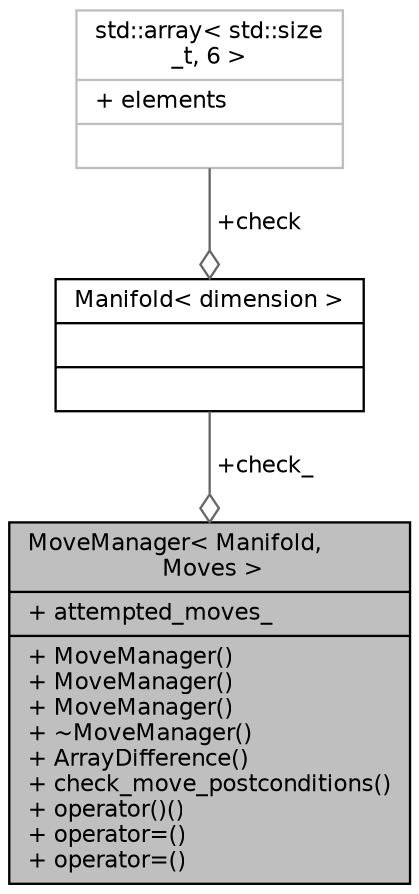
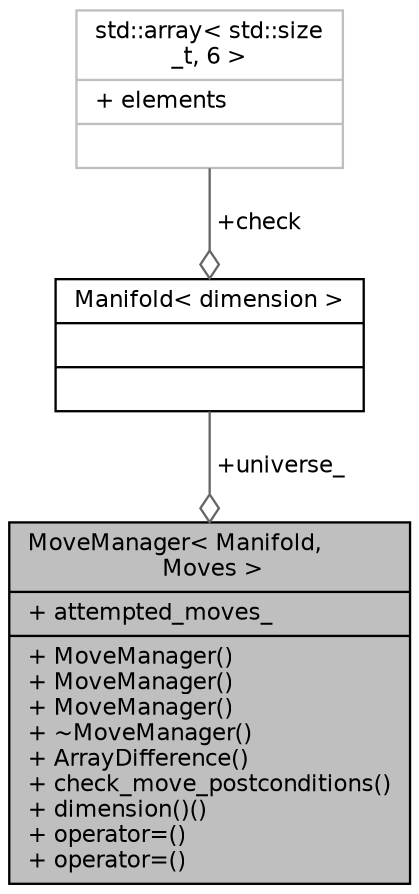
  digraph {
    node [color=black fillcolor=white fontname=Helvetica fontsize=10 shape=record style=filled]
    edge [arrowhead=odiamond color=gray40 fontname=Helvetica fontsize=10 labelfontname=Helvetica labelfontsize=10 style=solid]
-   n1 [fillcolor=grey75 fontcolor=black height=0.2 label="{MoveManager\< Manifold,\l Moves \>\n|+ attempted_moves_\l|+ MoveManager()\l+ MoveManager()\l+ MoveManager()\l+ ~MoveManager()\l+ ArrayDifference()\l+ check_move_postconditions()\l+ operator()()\l+ operator=()\l+ operator=()\l}" width=0.4]
+   n1 [fillcolor=grey75 fontcolor=black height=0.2 label="{MoveManager\< Manifold,\l Moves \>\n|+ attempted_moves_\l|+ MoveManager()\l+ MoveManager()\l+ MoveManager()\l+ ~MoveManager()\l+ ArrayDifference()\l+ check_move_postconditions()\l+ dimension()()\l+ operator=()\l+ operator=()\l}" width=0.4]
    n2 [color=grey75 height=0.2 label="{std::array\< std::size\l_t, 6 \>\n|+ elements\l|}" width=0.4]
    n3 [height=0.2 label="{Manifold\< dimension \>\n||}" width=0.4]
    n2 -> n3 [label=" +check"]
-   n3 -> n1 [label=" +check_"]
+   n3 -> n1 [label=" +universe_"]
  }
